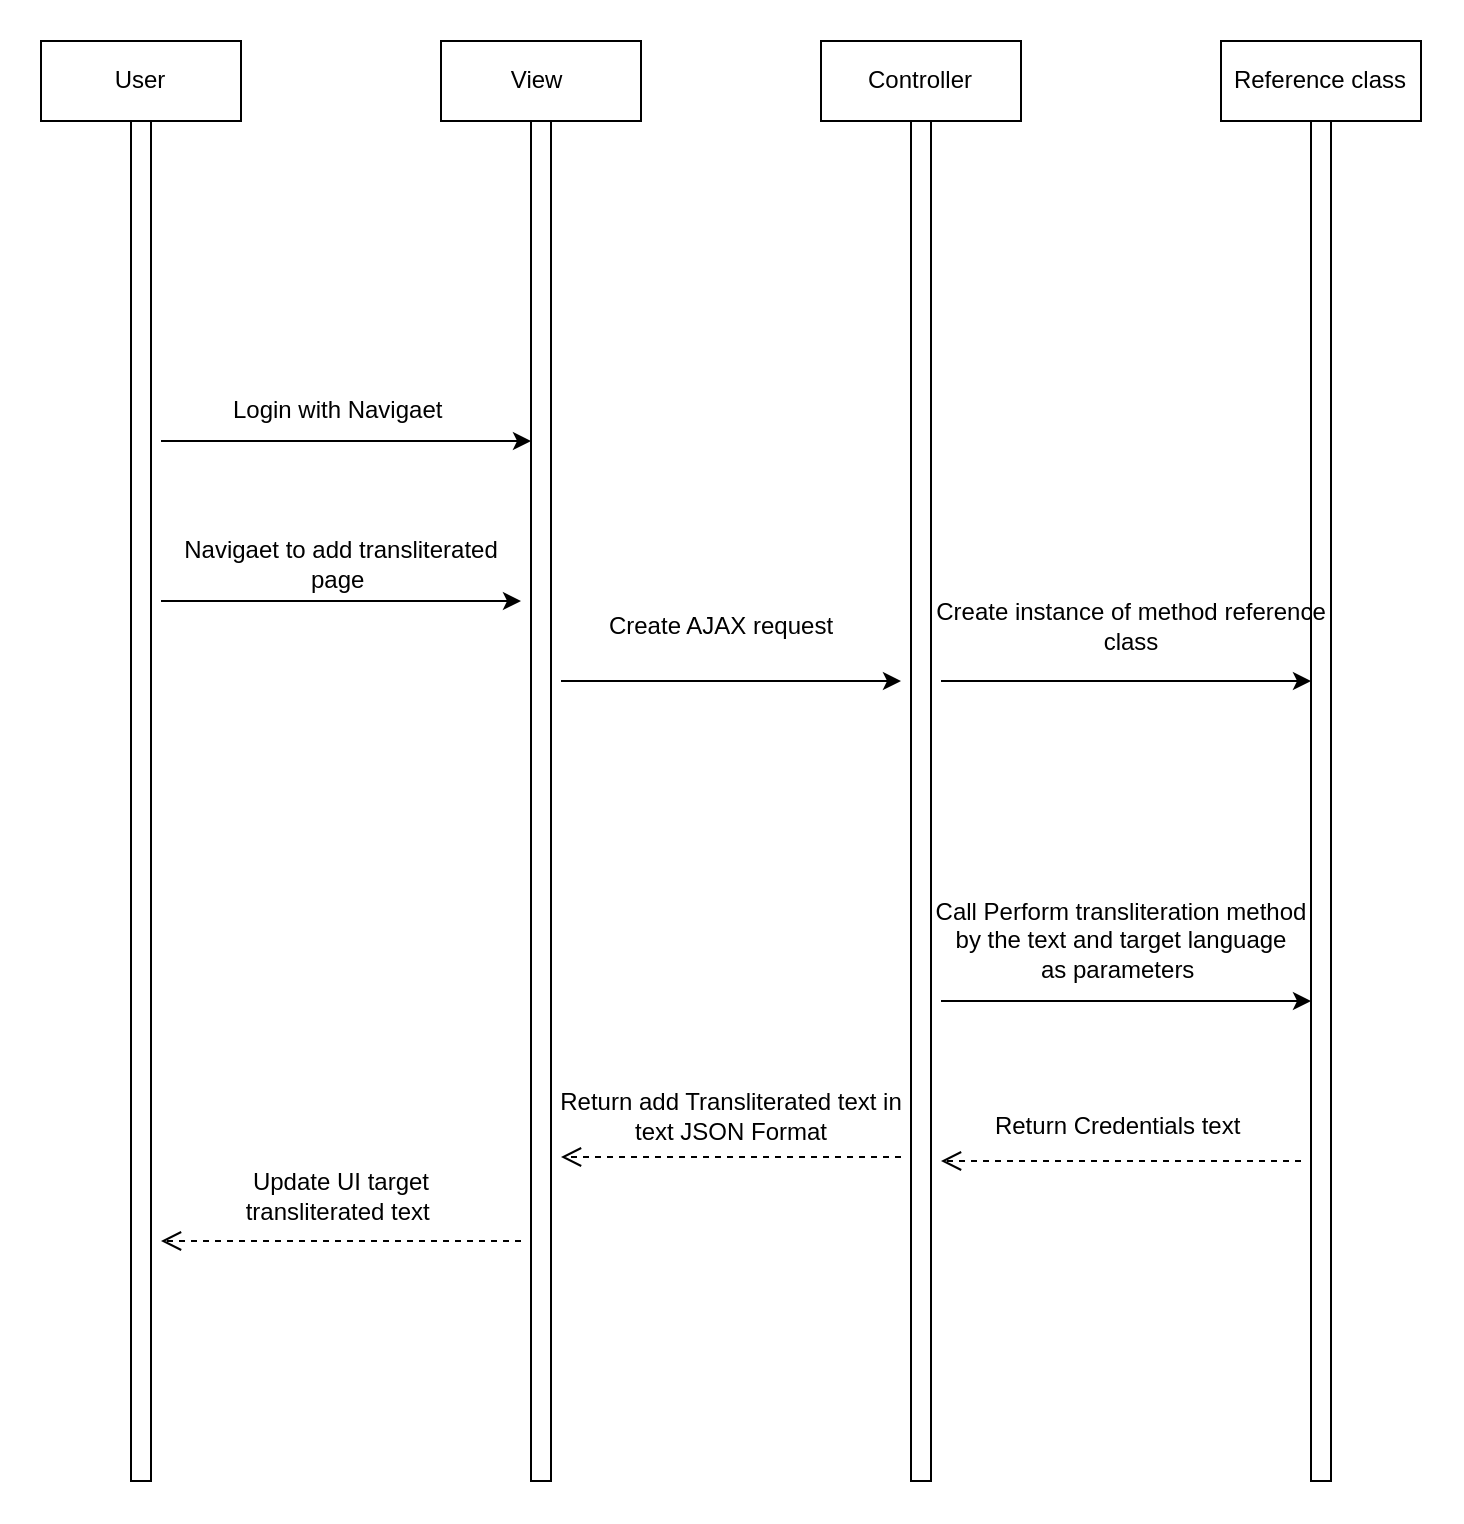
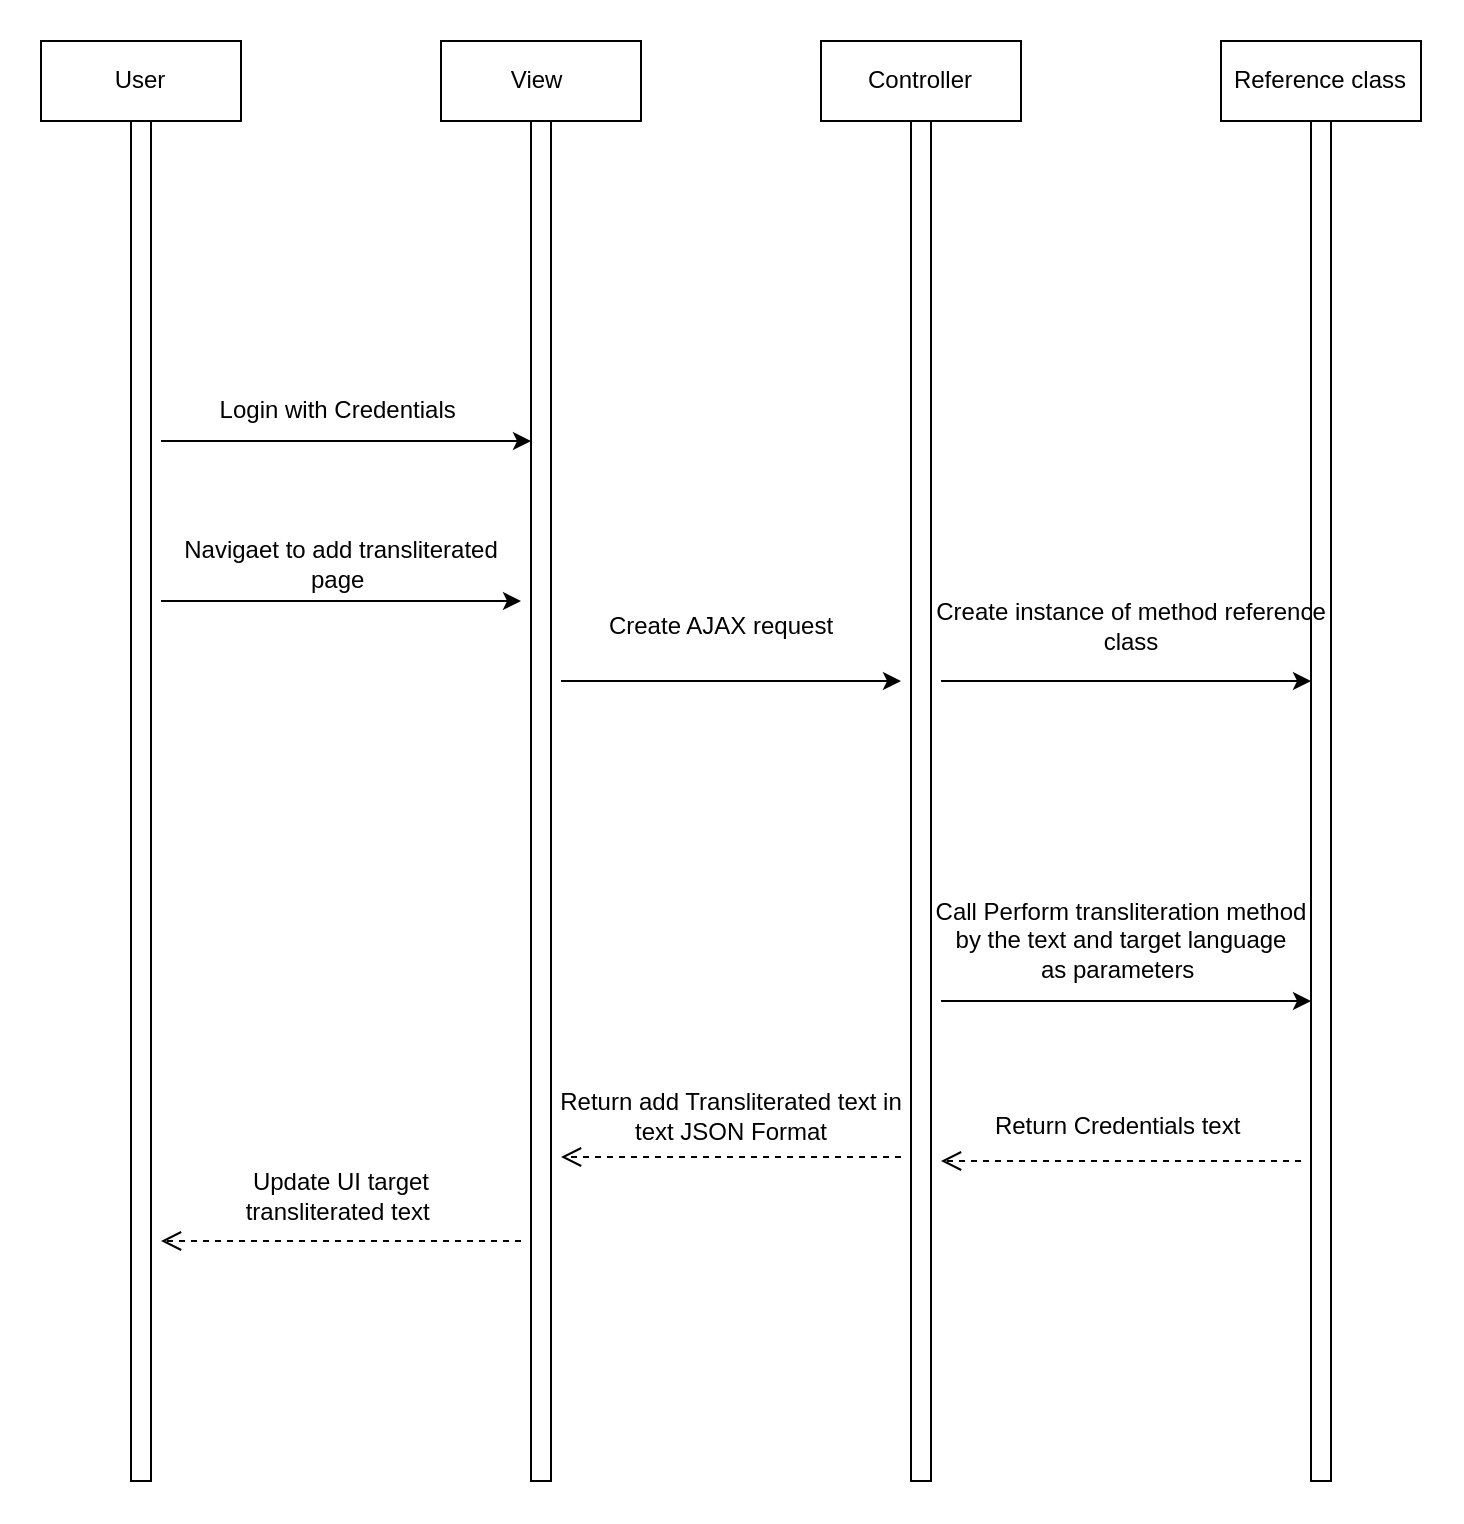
  <mxCell id="0" />
  <mxCell id="1" parent="0" />
  <mxCell id="2" value="User" style="shape=umlLifeline;perimeter=lifelinePerimeter;whiteSpace=wrap;html=1;container=1;dropTarget=0;collapsible=0;recursiveResize=0;outlineConnect=0;portConstraint=eastwest;newEdgeStyle={&quot;edgeStyle&quot;:&quot;elbowEdgeStyle&quot;,&quot;elbow&quot;:&quot;vertical&quot;,&quot;curved&quot;:0,&quot;rounded&quot;:0};" vertex="1" parent="1"><mxGeometry x="20" y="20" width="100" height="720" as="geometry" /></mxCell>
  <mxCell id="3" value="" style="html=1;points=[];perimeter=orthogonalPerimeter;outlineConnect=0;targetShapes=umlLifeline;portConstraint=eastwest;newEdgeStyle={&quot;edgeStyle&quot;:&quot;elbowEdgeStyle&quot;,&quot;elbow&quot;:&quot;vertical&quot;,&quot;curved&quot;:0,&quot;rounded&quot;:0};" vertex="1" parent="2"><mxGeometry x="45" y="40" width="10" height="680" as="geometry" /></mxCell>
  <mxCell id="4" value="View&amp;nbsp;" style="shape=umlLifeline;perimeter=lifelinePerimeter;whiteSpace=wrap;html=1;container=1;dropTarget=0;collapsible=0;recursiveResize=0;outlineConnect=0;portConstraint=eastwest;newEdgeStyle={&quot;edgeStyle&quot;:&quot;elbowEdgeStyle&quot;,&quot;elbow&quot;:&quot;vertical&quot;,&quot;curved&quot;:0,&quot;rounded&quot;:0};" vertex="1" parent="1"><mxGeometry x="220" y="20" width="100" height="720" as="geometry" /></mxCell>
  <mxCell id="5" value="" style="html=1;points=[];perimeter=orthogonalPerimeter;outlineConnect=0;targetShapes=umlLifeline;portConstraint=eastwest;newEdgeStyle={&quot;edgeStyle&quot;:&quot;elbowEdgeStyle&quot;,&quot;elbow&quot;:&quot;vertical&quot;,&quot;curved&quot;:0,&quot;rounded&quot;:0};" vertex="1" parent="4"><mxGeometry x="45" y="40" width="10" height="680" as="geometry" /></mxCell>
  <mxCell id="6" value="Controller" style="shape=umlLifeline;perimeter=lifelinePerimeter;whiteSpace=wrap;html=1;container=1;dropTarget=0;collapsible=0;recursiveResize=0;outlineConnect=0;portConstraint=eastwest;newEdgeStyle={&quot;edgeStyle&quot;:&quot;elbowEdgeStyle&quot;,&quot;elbow&quot;:&quot;vertical&quot;,&quot;curved&quot;:0,&quot;rounded&quot;:0};" vertex="1" parent="1"><mxGeometry x="410" y="20" width="100" height="720" as="geometry" /></mxCell>
  <mxCell id="7" value="" style="html=1;points=[];perimeter=orthogonalPerimeter;outlineConnect=0;targetShapes=umlLifeline;portConstraint=eastwest;newEdgeStyle={&quot;edgeStyle&quot;:&quot;elbowEdgeStyle&quot;,&quot;elbow&quot;:&quot;vertical&quot;,&quot;curved&quot;:0,&quot;rounded&quot;:0};" vertex="1" parent="6"><mxGeometry x="45" y="40" width="10" height="680" as="geometry" /></mxCell>
  <mxCell id="8" value="Reference class" style="shape=umlLifeline;perimeter=lifelinePerimeter;whiteSpace=wrap;html=1;container=1;dropTarget=0;collapsible=0;recursiveResize=0;outlineConnect=0;portConstraint=eastwest;newEdgeStyle={&quot;edgeStyle&quot;:&quot;elbowEdgeStyle&quot;,&quot;elbow&quot;:&quot;vertical&quot;,&quot;curved&quot;:0,&quot;rounded&quot;:0};" vertex="1" parent="1"><mxGeometry x="610" y="20" width="100" height="720" as="geometry" /></mxCell>
  <mxCell id="9" value="" style="html=1;points=[];perimeter=orthogonalPerimeter;outlineConnect=0;targetShapes=umlLifeline;portConstraint=eastwest;newEdgeStyle={&quot;edgeStyle&quot;:&quot;elbowEdgeStyle&quot;,&quot;elbow&quot;:&quot;vertical&quot;,&quot;curved&quot;:0,&quot;rounded&quot;:0};" vertex="1" parent="8"><mxGeometry x="45" y="40" width="10" height="680" as="geometry" /></mxCell>
- <mxCell id="10" value="Login with Navigaet&amp;nbsp;" style="text;html=1;align=center;verticalAlign=middle;resizable=0;points=[];autosize=1;strokeColor=none;fillColor=none;" vertex="1" parent="1"><mxGeometry x="100" y="190" width="140" height="30" as="geometry" /></mxCell>
+ <mxCell id="10" value="Login with Credentials&amp;nbsp;" style="text;html=1;align=center;verticalAlign=middle;resizable=0;points=[];autosize=1;strokeColor=none;fillColor=none;" vertex="1" parent="1"><mxGeometry x="100" y="190" width="140" height="30" as="geometry" /></mxCell>
  <mxCell id="11" value="" style="edgeStyle=none;orthogonalLoop=1;jettySize=auto;html=1;rounded=0;" edge="1" parent="1" target="5"><mxGeometry width="100" relative="1" as="geometry"><mxPoint x="80" y="220" as="sourcePoint" /><mxPoint x="250" y="230" as="targetPoint" /><Array as="points"><mxPoint x="130" y="220" /><mxPoint x="200" y="220" /></Array></mxGeometry></mxCell>
  <mxCell id="12" value="" style="edgeStyle=none;orthogonalLoop=1;jettySize=auto;html=1;rounded=0;" edge="1" parent="1"><mxGeometry width="100" relative="1" as="geometry"><mxPoint x="80" y="300" as="sourcePoint" /><mxPoint x="260" y="300" as="targetPoint" /><Array as="points"><mxPoint x="160" y="300" /></Array></mxGeometry></mxCell>
  <mxCell id="13" value="&lt;br&gt;Navigaet to add transliterated&lt;br&gt;page&amp;nbsp;" style="text;html=1;align=center;verticalAlign=middle;resizable=0;points=[];autosize=1;strokeColor=none;fillColor=none;" vertex="1" parent="1"><mxGeometry x="80" y="245" width="180" height="60" as="geometry" /></mxCell>
  <mxCell id="14" value="" style="edgeStyle=none;orthogonalLoop=1;jettySize=auto;html=1;rounded=0;" edge="1" parent="1"><mxGeometry width="100" relative="1" as="geometry"><mxPoint x="280" y="340" as="sourcePoint" /><mxPoint x="450" y="340" as="targetPoint" /><Array as="points"><mxPoint x="350" y="340" /></Array></mxGeometry></mxCell>
  <mxCell id="15" value="Create AJAX request" style="text;html=1;align=center;verticalAlign=middle;resizable=0;points=[];autosize=1;strokeColor=none;fillColor=none;" vertex="1" parent="1"><mxGeometry x="290" y="298" width="140" height="30" as="geometry" /></mxCell>
  <mxCell id="16" value="" style="edgeStyle=none;orthogonalLoop=1;jettySize=auto;html=1;rounded=0;" edge="1" parent="1" target="9"><mxGeometry width="100" relative="1" as="geometry"><mxPoint x="470" y="340" as="sourcePoint" /><mxPoint x="610" y="340" as="targetPoint" /><Array as="points" /></mxGeometry></mxCell>
  <mxCell id="17" value="Create instance of method reference&lt;br&gt;&amp;nbsp;class&amp;nbsp;" style="text;html=1;align=center;verticalAlign=middle;resizable=0;points=[];autosize=1;strokeColor=none;fillColor=none;" vertex="1" parent="1"><mxGeometry x="470" y="293" width="190" height="40" as="geometry" /></mxCell>
  <mxCell id="18" value="" style="edgeStyle=none;orthogonalLoop=1;jettySize=auto;html=1;rounded=0;" edge="1" parent="1" target="9"><mxGeometry width="100" relative="1" as="geometry"><mxPoint x="470" y="500" as="sourcePoint" /><mxPoint x="550" y="500" as="targetPoint" /><Array as="points" /></mxGeometry></mxCell>
  <mxCell id="19" value="Call Perform transliteration method &lt;br&gt;by the text and target language&lt;br&gt;as parameters&amp;nbsp;" style="text;html=1;align=center;verticalAlign=middle;resizable=0;points=[];autosize=1;strokeColor=none;fillColor=none;" vertex="1" parent="1"><mxGeometry x="455" y="440" width="210" height="60" as="geometry" /></mxCell>
  <mxCell id="20" value="" style="html=1;verticalAlign=bottom;endArrow=open;dashed=1;endSize=8;edgeStyle=elbowEdgeStyle;elbow=vertical;curved=0;rounded=0;" edge="1" parent="1"><mxGeometry x="-1" y="100" relative="1" as="geometry"><mxPoint x="650" y="580" as="sourcePoint" /><mxPoint x="470" y="580" as="targetPoint" /><mxPoint x="80" y="-40" as="offset" /></mxGeometry></mxCell>
  <mxCell id="21" value="Return Credentials text&amp;nbsp;" style="text;html=1;align=center;verticalAlign=middle;resizable=0;points=[];autosize=1;strokeColor=none;fillColor=none;" vertex="1" parent="1"><mxGeometry x="480" y="548" width="160" height="30" as="geometry" /></mxCell>
  <mxCell id="22" value="" style="html=1;verticalAlign=bottom;endArrow=open;dashed=1;endSize=8;edgeStyle=elbowEdgeStyle;elbow=vertical;curved=0;rounded=0;" edge="1" parent="1"><mxGeometry x="-1" y="85" relative="1" as="geometry"><mxPoint x="450" y="578" as="sourcePoint" /><mxPoint x="280" y="578" as="targetPoint" /><mxPoint x="80" y="-55" as="offset" /></mxGeometry></mxCell>
  <mxCell id="23" value="Return add Transliterated text in &lt;br&gt;text JSON Format" style="text;html=1;align=center;verticalAlign=middle;resizable=0;points=[];autosize=1;strokeColor=none;fillColor=none;" vertex="1" parent="1"><mxGeometry x="270" y="538" width="190" height="40" as="geometry" /></mxCell>
  <mxCell id="24" value="" style="html=1;verticalAlign=bottom;endArrow=open;dashed=1;endSize=8;edgeStyle=elbowEdgeStyle;elbow=vertical;curved=0;rounded=0;" edge="1" parent="1"><mxGeometry x="-1" y="184" relative="1" as="geometry"><mxPoint x="260" y="620" as="sourcePoint" /><mxPoint x="80" y="620" as="targetPoint" /><mxPoint x="70" y="-14" as="offset" /></mxGeometry></mxCell>
  <mxCell id="25" value="Update UI target &lt;br&gt;transliterated text&amp;nbsp;" style="text;html=1;align=center;verticalAlign=middle;resizable=0;points=[];autosize=1;strokeColor=none;fillColor=none;" vertex="1" parent="1"><mxGeometry x="110" y="578" width="120" height="40" as="geometry" /></mxCell>
